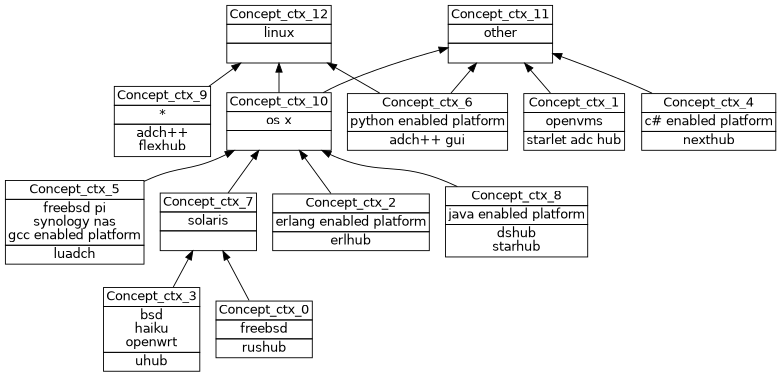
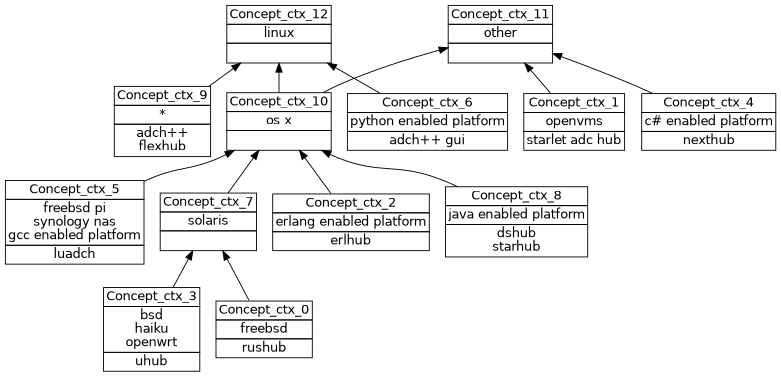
  digraph {
    nodesep=0.2
    rankdir=BT
    ranksep=0.3
    node [fontname="DejaVu Sans" margin="0.03,0.03" shape=none]
    edge [headport=p tailport=p]
    n1 [label=<<table border="0" cellborder="1" cellspacing="0" port="p"><tr><td>Concept_ctx_6</td></tr><tr><td>python enabled platform<br/></td></tr><tr><td>adch++ gui<br/></td></tr></table>>]
    n2 [label=<<table border="0" cellborder="1" cellspacing="0" port="p"><tr><td>Concept_ctx_12</td></tr><tr><td>linux<br/></td></tr><tr><td><br/></td></tr></table>>]
    n3 [label=<<table border="0" cellborder="1" cellspacing="0" port="p"><tr><td>Concept_ctx_11</td></tr><tr><td>other<br/></td></tr><tr><td><br/></td></tr></table>>]
    n4 [label=<<table border="0" cellborder="1" cellspacing="0" port="p"><tr><td>Concept_ctx_5</td></tr><tr><td>freebsd pi<br/>synology nas<br/>gcc enabled platform<br/></td></tr><tr><td>luadch<br/></td></tr></table>>]
    n5 [label=<<table border="0" cellborder="1" cellspacing="0" port="p"><tr><td>Concept_ctx_10</td></tr><tr><td>os x<br/></td></tr><tr><td><br/></td></tr></table>>]
    n6 [label=<<table border="0" cellborder="1" cellspacing="0" port="p"><tr><td>Concept_ctx_4</td></tr><tr><td>c# enabled platform<br/></td></tr><tr><td>nexthub<br/></td></tr></table>>]
    n7 [label=<<table border="0" cellborder="1" cellspacing="0" port="p"><tr><td>Concept_ctx_3</td></tr><tr><td>bsd<br/>haiku<br/>openwrt<br/></td></tr><tr><td>uhub<br/></td></tr></table>>]
    n8 [label=<<table border="0" cellborder="1" cellspacing="0" port="p"><tr><td>Concept_ctx_7</td></tr><tr><td>solaris<br/></td></tr><tr><td><br/></td></tr></table>>]
    n9 [label=<<table border="0" cellborder="1" cellspacing="0" port="p"><tr><td>Concept_ctx_2</td></tr><tr><td>erlang enabled platform<br/></td></tr><tr><td>erlhub<br/></td></tr></table>>]
    n10 [label=<<table border="0" cellborder="1" cellspacing="0" port="p"><tr><td>Concept_ctx_1</td></tr><tr><td>openvms<br/></td></tr><tr><td>starlet adc hub<br/></td></tr></table>>]
    n11 [label=<<table border="0" cellborder="1" cellspacing="0" port="p"><tr><td>Concept_ctx_9</td></tr><tr><td>*<br/></td></tr><tr><td>adch++<br/>flexhub<br/></td></tr></table>>]
    n12 [label=<<table border="0" cellborder="1" cellspacing="0" port="p"><tr><td>Concept_ctx_8</td></tr><tr><td>java enabled platform<br/></td></tr><tr><td>dshub<br/>starhub<br/></td></tr></table>>]
    n13 [label=<<table border="0" cellborder="1" cellspacing="0" port="p"><tr><td>Concept_ctx_0</td></tr><tr><td>freebsd<br/></td></tr><tr><td>rushub<br/></td></tr></table>>]
    n1 -> n2
-   n1 -> n3
    n4 -> n5
    n5 -> n2
    n5 -> n3
    n6 -> n3
    n7 -> n8
    n8 -> n5
    n9 -> n5
    n10 -> n3
    n11 -> n2
    n12 -> n5
    n13 -> n8
  }
